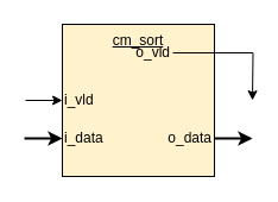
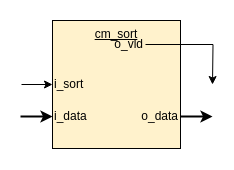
  <mxCell id="0" />
  <mxCell id="1" parent="0" />
  <mxCell id="2" value="cm_sort" style="rounded=0;whiteSpace=wrap;html=1;verticalAlign=top;fontStyle=4;fillColor=#fff2cc;" parent="1" vertex="1"><mxGeometry x="52" y="20" width="128" height="128" as="geometry" /></mxCell>
  <mxCell id="3" style="edgeStyle=orthogonalEdgeStyle;rounded=0;orthogonalLoop=1;jettySize=auto;html=1;entryX=0;entryY=0.5;entryDx=0;entryDy=0;strokeWidth=1;startArrow=none;startFill=0;" parent="1" target="4" edge="1"><mxGeometry relative="1" as="geometry"><mxPoint x="21" y="84" as="sourcePoint" /></mxGeometry></mxCell>
- <mxCell id="4" value="i_vld" style="text;html=1;strokeColor=none;fillColor=none;align=left;verticalAlign=middle;whiteSpace=wrap;rounded=0;" parent="1" vertex="1"><mxGeometry x="52" y="68" width="64" height="32" as="geometry" /></mxCell>
+ <mxCell id="4" value="i_sort" style="text;html=1;strokeColor=none;fillColor=none;align=left;verticalAlign=middle;whiteSpace=wrap;rounded=0;" parent="1" vertex="1"><mxGeometry x="52" y="68" width="64" height="32" as="geometry" /></mxCell>
  <mxCell id="5" style="edgeStyle=orthogonalEdgeStyle;rounded=0;orthogonalLoop=1;jettySize=auto;html=1;entryX=0;entryY=0.5;entryDx=0;entryDy=0;strokeWidth=2;" parent="1" target="6" edge="1"><mxGeometry relative="1" as="geometry"><mxPoint x="20" y="116" as="sourcePoint" /></mxGeometry></mxCell>
  <mxCell id="6" value="i_data" style="text;html=1;strokeColor=none;fillColor=none;align=left;verticalAlign=middle;whiteSpace=wrap;rounded=0;" parent="1" vertex="1"><mxGeometry x="52" y="100" width="64" height="32" as="geometry" /></mxCell>
  <mxCell id="7" style="edgeStyle=orthogonalEdgeStyle;rounded=0;orthogonalLoop=1;jettySize=auto;html=1;exitX=1;exitY=0.5;exitDx=0;exitDy=0;strokeWidth=1;startArrow=none;startFill=0;" parent="1" source="8" edge="1"><mxGeometry relative="1" as="geometry"><mxPoint x="52" y="83.848" as="sourcePoint" /><mxPoint x="212" y="84" as="targetPoint" /></mxGeometry></mxCell>
  <mxCell id="8" value="o_vld" style="text;html=1;strokeColor=none;fillColor=none;align=right;verticalAlign=middle;whiteSpace=wrap;rounded=0;" parent="1" vertex="1"><mxGeometry x="81" y="28" width="64" height="32" as="geometry" /></mxCell>
  <mxCell id="9" style="edgeStyle=orthogonalEdgeStyle;rounded=0;orthogonalLoop=1;jettySize=auto;html=1;exitX=1;exitY=0.5;exitDx=0;exitDy=0;strokeWidth=2;" parent="1" source="10" edge="1"><mxGeometry relative="1" as="geometry"><mxPoint x="212" y="116" as="targetPoint" /></mxGeometry></mxCell>
  <mxCell id="10" value="o_data" style="text;html=1;strokeColor=none;fillColor=none;align=right;verticalAlign=middle;whiteSpace=wrap;rounded=0;" parent="1" vertex="1"><mxGeometry x="116" y="100" width="64" height="32" as="geometry" /></mxCell>
